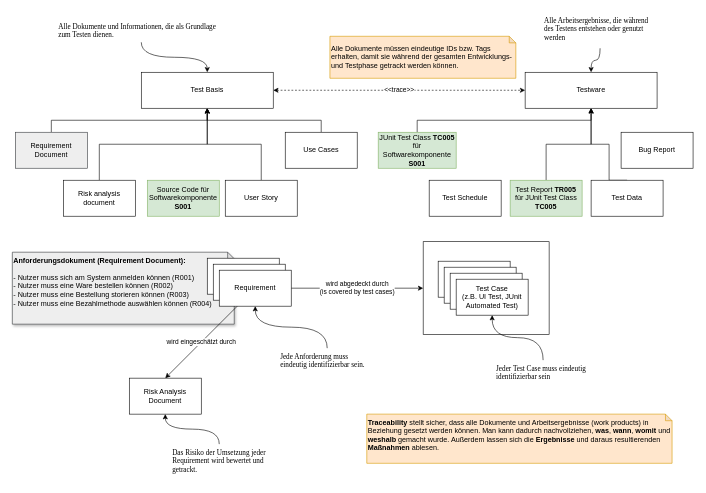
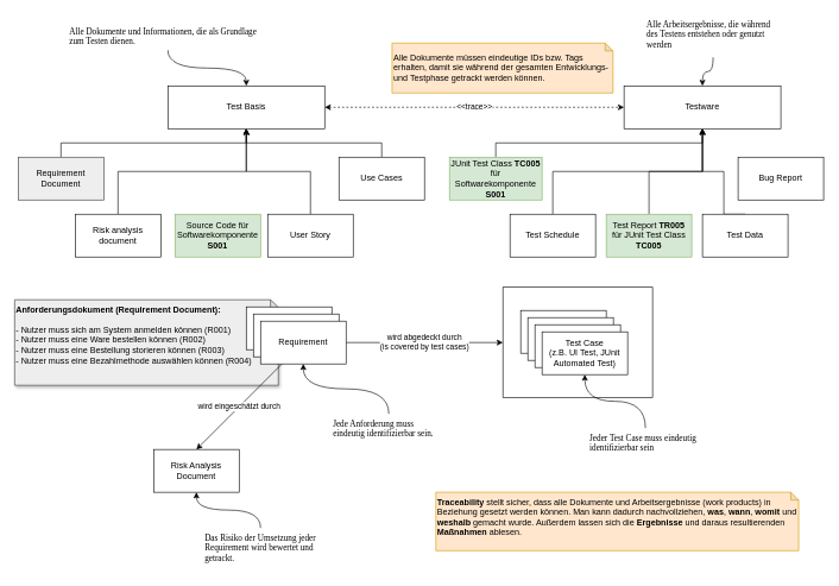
  <mxCell id="0" />
  <mxCell id="1" parent="0" />
  <mxCell id="2" value="" style="rounded=0;whiteSpace=wrap;html=1;" vertex="1" parent="1"><mxGeometry x="705" y="402.5" width="210" height="155" as="geometry" /></mxCell>
  <mxCell id="3" value="&amp;lt;&amp;lt;trace&amp;gt;&amp;gt;" style="edgeStyle=orthogonalEdgeStyle;rounded=0;orthogonalLoop=1;jettySize=auto;html=1;dashed=1;endArrow=classic;endFill=1;startArrow=classic;startFill=1;" edge="1" parent="1" source="4" target="14"><mxGeometry relative="1" as="geometry" /></mxCell>
  <mxCell id="4" value="Test Basis" style="rounded=0;whiteSpace=wrap;html=1;" vertex="1" parent="1"><mxGeometry x="235" y="120" width="220" height="60" as="geometry" /></mxCell>
  <mxCell id="5" style="edgeStyle=orthogonalEdgeStyle;rounded=0;orthogonalLoop=1;jettySize=auto;html=1;exitX=0.5;exitY=0;exitDx=0;exitDy=0;entryX=0.5;entryY=1;entryDx=0;entryDy=0;" edge="1" parent="1" source="6" target="4"><mxGeometry relative="1" as="geometry" /></mxCell>
  <mxCell id="6" value="Requirement Document" style="rounded=0;whiteSpace=wrap;html=1;fillColor=#eeeeee;strokeColor=#36393d;" vertex="1" parent="1"><mxGeometry x="25" y="220" width="120" height="60" as="geometry" /></mxCell>
  <mxCell id="7" style="edgeStyle=orthogonalEdgeStyle;rounded=0;orthogonalLoop=1;jettySize=auto;html=1;exitX=0.5;exitY=0;exitDx=0;exitDy=0;entryX=0.5;entryY=1;entryDx=0;entryDy=0;" edge="1" parent="1" source="8" target="4"><mxGeometry relative="1" as="geometry" /></mxCell>
  <mxCell id="8" value="Risk analysis document" style="rounded=0;whiteSpace=wrap;html=1;" vertex="1" parent="1"><mxGeometry x="105" y="300" width="120" height="60" as="geometry" /></mxCell>
  <mxCell id="9" value="Source Code für Softwarekomponente &lt;b&gt;S001&lt;/b&gt;" style="rounded=0;whiteSpace=wrap;html=1;fillColor=#d5e8d4;strokeColor=#82b366;" vertex="1" parent="1"><mxGeometry x="245" y="300" width="120" height="60" as="geometry" /></mxCell>
  <mxCell id="10" style="edgeStyle=orthogonalEdgeStyle;rounded=0;orthogonalLoop=1;jettySize=auto;html=1;exitX=0.5;exitY=0;exitDx=0;exitDy=0;entryX=0.5;entryY=1;entryDx=0;entryDy=0;" edge="1" parent="1" source="11" target="4"><mxGeometry relative="1" as="geometry" /></mxCell>
  <mxCell id="11" value="User Story" style="rounded=0;whiteSpace=wrap;html=1;" vertex="1" parent="1"><mxGeometry x="375" y="300" width="120" height="60" as="geometry" /></mxCell>
  <mxCell id="12" style="edgeStyle=orthogonalEdgeStyle;rounded=0;orthogonalLoop=1;jettySize=auto;html=1;exitX=0.5;exitY=0;exitDx=0;exitDy=0;entryX=0.5;entryY=1;entryDx=0;entryDy=0;" edge="1" parent="1" source="13" target="4"><mxGeometry relative="1" as="geometry" /></mxCell>
  <mxCell id="13" value="Use Cases" style="rounded=0;whiteSpace=wrap;html=1;" vertex="1" parent="1"><mxGeometry x="475" y="220" width="120" height="60" as="geometry" /></mxCell>
  <mxCell id="14" value="Testware&lt;br&gt;" style="rounded=0;whiteSpace=wrap;html=1;" vertex="1" parent="1"><mxGeometry x="875" y="120" width="220" height="60" as="geometry" /></mxCell>
  <mxCell id="15" style="edgeStyle=orthogonalEdgeStyle;rounded=0;orthogonalLoop=1;jettySize=auto;html=1;entryX=0.5;entryY=1;entryDx=0;entryDy=0;exitX=0.5;exitY=0;exitDx=0;exitDy=0;" edge="1" parent="1" source="16" target="14"><mxGeometry relative="1" as="geometry" /></mxCell>
  <mxCell id="16" value="JUnit Test Class &lt;b&gt;TC005&lt;/b&gt;&lt;br&gt;für Softwarekomponente &lt;b&gt;S001&lt;/b&gt;" style="rounded=0;whiteSpace=wrap;html=1;fillColor=#d5e8d4;strokeColor=#82b366;" vertex="1" parent="1"><mxGeometry x="630" y="220" width="130" height="60" as="geometry" /></mxCell>
  <mxCell id="17" value="Alle Dokumente müssen eindeutige IDs bzw. Tags erhalten, damit sie während der gesamten Entwicklungs- und Testphase getrackt werden können." style="shape=note;whiteSpace=wrap;html=1;backgroundOutline=1;darkOpacity=0.05;size=11;align=left;fillColor=#ffe6cc;strokeColor=#d79b00;" vertex="1" parent="1"><mxGeometry x="549.5" y="60" width="310" height="70" as="geometry" /></mxCell>
+ <mxCell id="18" style="edgeStyle=orthogonalEdgeStyle;rounded=0;orthogonalLoop=1;jettySize=auto;html=1;exitX=0.5;exitY=0;exitDx=0;exitDy=0;" edge="1" parent="1" source="19" target="14"><mxGeometry relative="1" as="geometry" /></mxCell>
  <mxCell id="19" value="Test Schedule" style="rounded=0;whiteSpace=wrap;html=1;" vertex="1" parent="1"><mxGeometry x="715" y="300" width="120" height="60" as="geometry" /></mxCell>
  <mxCell id="20" style="edgeStyle=orthogonalEdgeStyle;rounded=0;orthogonalLoop=1;jettySize=auto;html=1;exitX=0.5;exitY=0;exitDx=0;exitDy=0;entryX=0.5;entryY=1;entryDx=0;entryDy=0;" edge="1" parent="1" source="21" target="14"><mxGeometry relative="1" as="geometry" /></mxCell>
  <mxCell id="21" value="Test Report &lt;b&gt;TR005&lt;/b&gt; für JUnit Test Class &lt;b&gt;TC005&lt;/b&gt;" style="rounded=0;whiteSpace=wrap;html=1;fillColor=#d5e8d4;strokeColor=#82b366;" vertex="1" parent="1"><mxGeometry x="850" y="300" width="120" height="60" as="geometry" /></mxCell>
  <mxCell id="22" value="Bug Report" style="rounded=0;whiteSpace=wrap;html=1;" vertex="1" parent="1"><mxGeometry x="1035" y="220" width="120" height="60" as="geometry" /></mxCell>
  <mxCell id="23" value="&lt;b&gt;Anforderungsdokument (Requirement Document):&lt;/b&gt;&lt;br&gt;&lt;br&gt;- Nutzer muss sich am System anmelden können (R001)&lt;br&gt;- Nutzer muss eine Ware bestellen können (R002)&lt;br&gt;- Nutzer muss eine Bestellung storieren können (R003)&lt;br&gt;- Nutzer muss eine Bezahlmethode auswählen können (R004)&lt;br&gt;&lt;br&gt;" style="shape=note;whiteSpace=wrap;html=1;backgroundOutline=1;darkOpacity=0.05;size=11;align=left;fillColor=#eeeeee;strokeColor=#36393d;verticalAlign=top;shadow=1;" vertex="1" parent="1"><mxGeometry x="20" y="420" width="370" height="120" as="geometry" /></mxCell>
  <mxCell id="24" value="Test Case" style="rounded=0;whiteSpace=wrap;html=1;" vertex="1" parent="1"><mxGeometry x="730" y="435" width="120" height="60" as="geometry" /></mxCell>
  <mxCell id="25" value="Test Case" style="rounded=0;whiteSpace=wrap;html=1;" vertex="1" parent="1"><mxGeometry x="740" y="445" width="120" height="60" as="geometry" /></mxCell>
  <mxCell id="26" value="Test Case" style="rounded=0;whiteSpace=wrap;html=1;" vertex="1" parent="1"><mxGeometry x="750" y="455" width="120" height="60" as="geometry" /></mxCell>
  <mxCell id="27" value="Test Case&lt;br&gt;(z.B. UI Test, JUnit Automated Test)" style="rounded=0;whiteSpace=wrap;html=1;" vertex="1" parent="1"><mxGeometry x="760" y="465" width="120" height="60" as="geometry" /></mxCell>
  <mxCell id="28" value="Requirement" style="rounded=0;whiteSpace=wrap;html=1;" vertex="1" parent="1"><mxGeometry x="345" y="430" width="120" height="60" as="geometry" /></mxCell>
  <mxCell id="29" value="Requirement" style="rounded=0;whiteSpace=wrap;html=1;" vertex="1" parent="1"><mxGeometry x="355" y="440" width="120" height="60" as="geometry" /></mxCell>
  <mxCell id="30" value="wird abgedeckt durch&lt;br&gt;(is covered by test cases)" style="edgeStyle=orthogonalEdgeStyle;rounded=0;orthogonalLoop=1;jettySize=auto;html=1;exitX=1;exitY=0.5;exitDx=0;exitDy=0;entryX=0;entryY=0.5;entryDx=0;entryDy=0;" edge="1" parent="1" source="32" target="2"><mxGeometry relative="1" as="geometry" /></mxCell>
  <mxCell id="31" value="wird eingeschätzt durch" style="rounded=0;orthogonalLoop=1;jettySize=auto;html=1;exitX=0.25;exitY=1;exitDx=0;exitDy=0;entryX=0.5;entryY=0;entryDx=0;entryDy=0;" edge="1" parent="1" source="32" target="37"><mxGeometry relative="1" as="geometry" /></mxCell>
  <mxCell id="32" value="Requirement" style="rounded=0;whiteSpace=wrap;html=1;" vertex="1" parent="1"><mxGeometry x="365" y="450" width="120" height="60" as="geometry" /></mxCell>
  <mxCell id="33" style="edgeStyle=orthogonalEdgeStyle;orthogonalLoop=1;jettySize=auto;html=1;curved=1;" edge="1" parent="1" source="34" target="27"><mxGeometry relative="1" as="geometry" /></mxCell>
  <mxCell id="34" value="Jeder Test Case muss eindeutig identifizierbar sein" style="text;html=1;strokeColor=none;fillColor=none;align=left;verticalAlign=top;whiteSpace=wrap;rounded=0;fontFamily=Comic Sans MS;" vertex="1" parent="1"><mxGeometry x="825" y="600" width="160" height="60" as="geometry" /></mxCell>
  <mxCell id="35" style="edgeStyle=orthogonalEdgeStyle;orthogonalLoop=1;jettySize=auto;html=1;exitX=0.5;exitY=0;exitDx=0;exitDy=0;curved=1;" edge="1" parent="1" source="36" target="32"><mxGeometry relative="1" as="geometry" /></mxCell>
  <mxCell id="36" value="Jede Anforderung muss eindeutig identifizierbar sein." style="text;html=1;strokeColor=none;fillColor=none;align=left;verticalAlign=top;whiteSpace=wrap;rounded=0;fontFamily=Comic Sans MS;" vertex="1" parent="1"><mxGeometry x="465" y="580" width="160" height="60" as="geometry" /></mxCell>
  <mxCell id="37" value="Risk Analysis Document" style="rounded=0;whiteSpace=wrap;html=1;" vertex="1" parent="1"><mxGeometry x="215" y="630" width="120" height="60" as="geometry" /></mxCell>
  <mxCell id="38" value="Das Risiko der Umsetzung jeder Requirement wird bewertet und getrackt." style="text;html=1;strokeColor=none;fillColor=none;align=left;verticalAlign=top;whiteSpace=wrap;rounded=0;fontFamily=Comic Sans MS;" vertex="1" parent="1"><mxGeometry x="285" y="740" width="160" height="60" as="geometry" /></mxCell>
  <mxCell id="39" style="edgeStyle=orthogonalEdgeStyle;orthogonalLoop=1;jettySize=auto;html=1;exitX=0.5;exitY=0;exitDx=0;exitDy=0;curved=1;entryX=0.5;entryY=1;entryDx=0;entryDy=0;" edge="1" parent="1" source="38" target="37"><mxGeometry relative="1" as="geometry"><mxPoint x="525" y="719.48" as="sourcePoint" /><mxPoint x="405" y="649.48" as="targetPoint" /></mxGeometry></mxCell>
  <mxCell id="40" style="edgeStyle=orthogonalEdgeStyle;orthogonalLoop=1;jettySize=auto;html=1;curved=1;" edge="1" parent="1" source="41" target="14"><mxGeometry relative="1" as="geometry" /></mxCell>
  <mxCell id="41" value="Alle Arbeitsergebnisse, die während des Testens entstehen oder genutzt werden" style="text;html=1;strokeColor=none;fillColor=none;align=left;verticalAlign=top;whiteSpace=wrap;rounded=0;fontFamily=Comic Sans MS;" vertex="1" parent="1"><mxGeometry x="905" y="20" width="190" height="60" as="geometry" /></mxCell>
  <mxCell id="42" style="edgeStyle=orthogonalEdgeStyle;rounded=0;orthogonalLoop=1;jettySize=auto;html=1;exitX=0.5;exitY=0;exitDx=0;exitDy=0;entryX=0.5;entryY=1;entryDx=0;entryDy=0;" edge="1" parent="1" source="43" target="14"><mxGeometry relative="1" as="geometry"><Array as="points"><mxPoint x="1015" y="300" /><mxPoint x="1015" y="240" /><mxPoint x="985" y="240" /></Array></mxGeometry></mxCell>
  <mxCell id="43" value="Test Data" style="rounded=0;whiteSpace=wrap;html=1;" vertex="1" parent="1"><mxGeometry x="985" y="300" width="120" height="60" as="geometry" /></mxCell>
  <mxCell id="44" style="edgeStyle=orthogonalEdgeStyle;orthogonalLoop=1;jettySize=auto;html=1;curved=1;" edge="1" parent="1" source="45" target="4"><mxGeometry relative="1" as="geometry" /></mxCell>
  <mxCell id="45" value="Alle Dokumente und Informationen, die als Grundlage zum Testen dienen." style="text;html=1;strokeColor=none;fillColor=none;align=left;verticalAlign=top;whiteSpace=wrap;rounded=0;fontFamily=Comic Sans MS;" vertex="1" parent="1"><mxGeometry x="95" y="30" width="280" height="40" as="geometry" /></mxCell>
  <mxCell id="46" value="&lt;b&gt;Traceability &lt;/b&gt;stellt sicher, dass alle Dokumente und Arbeitsergebnisse (work products) in Beziehung gesetzt werden können. Man kann dadurch nachvollziehen, &lt;b&gt;was&lt;/b&gt;, &lt;b&gt;wann&lt;/b&gt;, &lt;b&gt;womit &lt;/b&gt;und &lt;b&gt;weshalb &lt;/b&gt;gemacht wurde. Außerdem lassen sich die &lt;b&gt;Ergebnisse &lt;/b&gt;und daraus resultierenden &lt;b&gt;Maßnahmen &lt;/b&gt;ablesen." style="shape=note;whiteSpace=wrap;html=1;backgroundOutline=1;darkOpacity=0.05;size=11;align=left;fillColor=#ffe6cc;strokeColor=#d79b00;verticalAlign=top;" vertex="1" parent="1"><mxGeometry x="611" y="690" width="509" height="82" as="geometry" /></mxCell>
